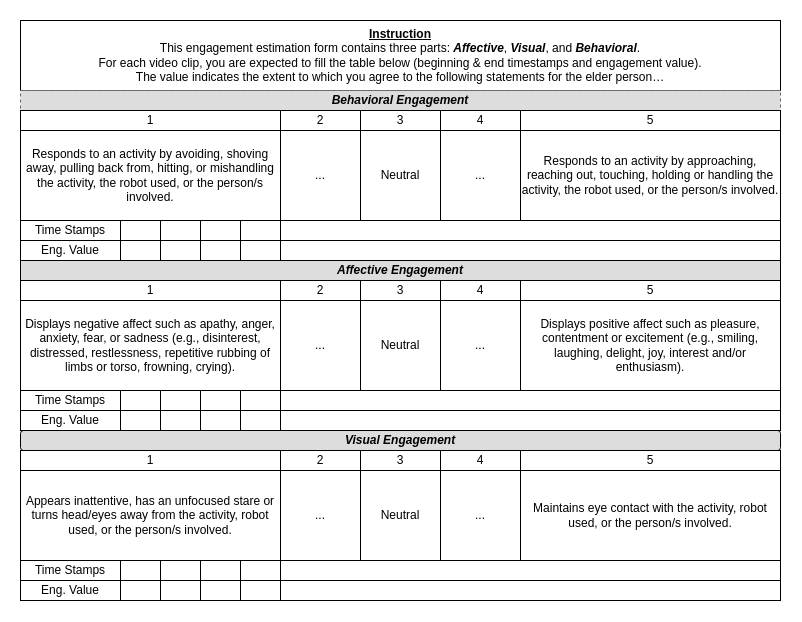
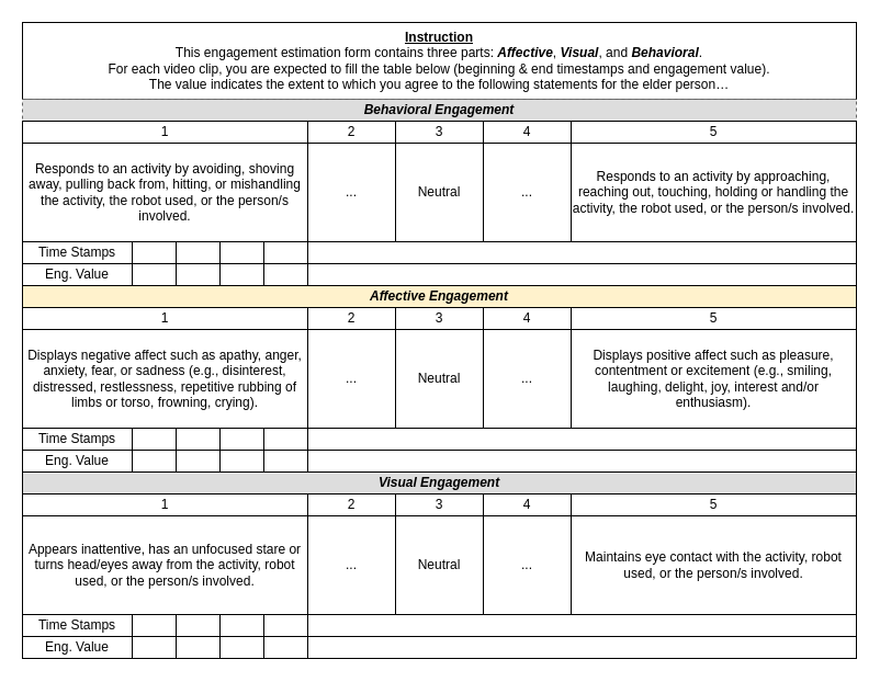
  <mxCell id="0" />
  <mxCell id="1" parent="0" />
  <mxCell id="2" value="&lt;div style=&quot;font-size: 12px;&quot;&gt;&lt;span style=&quot;font-size: 12px;&quot;&gt;&lt;b style=&quot;font-size: 12px;&quot;&gt;&lt;u style=&quot;font-size: 12px;&quot;&gt;Instruction&lt;/u&gt;&lt;/b&gt;&lt;/span&gt;&lt;br style=&quot;font-size: 12px;&quot;&gt;&lt;/div&gt;&lt;div style=&quot;font-size: 12px;&quot;&gt;This engagement estimation form contains three parts: &lt;b style=&quot;font-size: 12px;&quot;&gt;&lt;i style=&quot;font-size: 12px;&quot;&gt;Affective&lt;/i&gt;&lt;/b&gt;, &lt;b style=&quot;font-size: 12px;&quot;&gt;&lt;i style=&quot;font-size: 12px;&quot;&gt;Visual&lt;/i&gt;&lt;/b&gt;, and &lt;b style=&quot;font-size: 12px;&quot;&gt;&lt;i style=&quot;font-size: 12px;&quot;&gt;Behavioral&lt;/i&gt;&lt;/b&gt;.&lt;span style=&quot;font-size: 12px;&quot;&gt;&#09;&#09;&#09;&#09;&#09;&#09;&#09;&#09;&#09;&#09;&#09;&#09;&lt;/span&gt;&lt;/div&gt;&lt;div style=&quot;font-size: 12px;&quot;&gt;For each video clip, you are expected to fill the table below (beginning &amp;amp; end timestamps and engagement value).&lt;span style=&quot;font-size: 12px;&quot;&gt;&#09;&#09;&#09;&#09;&#09;&#09;&#09;&#09;&#09;&#09;&#09;&#09;&lt;/span&gt;&lt;/div&gt;&lt;div style=&quot;font-size: 12px;&quot;&gt;The value indicates the extent to which you agree to the following statements for the elder person…&lt;/div&gt;&lt;div style=&quot;font-size: 12px;&quot;&gt;&lt;span style=&quot;font-size: 12px;&quot;&gt;&#09;&#09;&#09;&#09;&#09;&#09;&#09;&#09;&#09;&#09;&#09;&#09;&lt;/span&gt;&lt;/div&gt;" style="rounded=0;whiteSpace=wrap;html=1;fontSize=12;fontFamily=Helvetica;fontColor=#000000;" parent="1" vertex="1"><mxGeometry x="20" y="20" width="760" height="70" as="geometry" /></mxCell>
  <mxCell id="3" value="&lt;b style=&quot;font-size: 12px;&quot;&gt;&lt;i style=&quot;font-size: 12px;&quot;&gt;Behavioral Engagement&lt;/i&gt;&lt;/b&gt;" style="rounded=0;whiteSpace=wrap;html=1;fontSize=12;fillColor=#dddddd;fontColor=#000000;strokeColor=#666666;fontFamily=Helvetica;dashed=1;" parent="1" vertex="1"><mxGeometry x="20" y="90" width="760" height="20" as="geometry" /></mxCell>
  <mxCell id="4" value="Responds to an activity by avoiding, shoving away, pulling back from, hitting, or mishandling the activity, the robot used, or the person/s involved." style="rounded=0;whiteSpace=wrap;html=1;fontSize=12;fontFamily=Helvetica;fontColor=#000000;" parent="1" vertex="1"><mxGeometry x="20" y="130" width="260" height="90" as="geometry" /></mxCell>
  <mxCell id="5" value="Responds to an activity by approaching, reaching out, touching, holding or handling the activity, the robot used, or the person/s involved." style="rounded=0;whiteSpace=wrap;html=1;fontSize=12;fontFamily=Helvetica;fontColor=#000000;" parent="1" vertex="1"><mxGeometry x="520" y="130" width="260" height="90" as="geometry" /></mxCell>
  <mxCell id="6" value="1" style="rounded=0;whiteSpace=wrap;html=1;fontSize=12;fontFamily=Helvetica;fontColor=#000000;" parent="1" vertex="1"><mxGeometry x="20" y="110" width="260" height="20" as="geometry" /></mxCell>
  <mxCell id="7" value="5" style="rounded=0;whiteSpace=wrap;html=1;fontSize=12;fontFamily=Helvetica;fontColor=#000000;" parent="1" vertex="1"><mxGeometry x="520" y="110" width="260" height="20" as="geometry" /></mxCell>
  <mxCell id="8" value="2" style="rounded=0;whiteSpace=wrap;html=1;fontSize=12;fontFamily=Helvetica;fontColor=#000000;" parent="1" vertex="1"><mxGeometry x="280" y="110" width="80" height="20" as="geometry" /></mxCell>
  <mxCell id="9" value="..." style="rounded=0;whiteSpace=wrap;html=1;fontSize=12;fontFamily=Helvetica;fontColor=#000000;" parent="1" vertex="1"><mxGeometry x="280" y="130" width="80" height="90" as="geometry" /></mxCell>
  <mxCell id="10" value="3" style="rounded=0;whiteSpace=wrap;html=1;fontSize=12;fontFamily=Helvetica;fontColor=#000000;" parent="1" vertex="1"><mxGeometry x="360" y="110" width="80" height="20" as="geometry" /></mxCell>
  <mxCell id="11" value="Neutral" style="rounded=0;whiteSpace=wrap;html=1;fontSize=12;fontFamily=Helvetica;fontColor=#000000;" parent="1" vertex="1"><mxGeometry x="360" y="130" width="80" height="90" as="geometry" /></mxCell>
  <mxCell id="12" value="4" style="rounded=0;whiteSpace=wrap;html=1;fontSize=12;fontFamily=Helvetica;fontColor=#000000;" parent="1" vertex="1"><mxGeometry x="440" y="110" width="80" height="20" as="geometry" /></mxCell>
  <mxCell id="13" value="..." style="rounded=0;whiteSpace=wrap;html=1;fontSize=12;fontFamily=Helvetica;fontColor=#000000;" parent="1" vertex="1"><mxGeometry x="440" y="130" width="80" height="90" as="geometry" /></mxCell>
  <mxCell id="14" value="" style="rounded=0;whiteSpace=wrap;html=1;fontSize=12;fontFamily=Helvetica;fontColor=#000000;" parent="1" vertex="1"><mxGeometry x="120" y="220" width="40" height="20" as="geometry" /></mxCell>
  <mxCell id="15" value="Time Stamps" style="rounded=0;whiteSpace=wrap;html=1;fontSize=12;fontFamily=Helvetica;fontColor=#000000;" parent="1" vertex="1"><mxGeometry x="20" y="220" width="100" height="20" as="geometry" /></mxCell>
  <mxCell id="16" value="Eng. Value" style="rounded=0;whiteSpace=wrap;html=1;fontSize=12;fontFamily=Helvetica;fontColor=#000000;" parent="1" vertex="1"><mxGeometry x="20" y="240" width="100" height="20" as="geometry" /></mxCell>
  <mxCell id="17" value="" style="rounded=0;whiteSpace=wrap;html=1;fontSize=12;fontFamily=Helvetica;align=left;fontColor=#000000;" parent="1" vertex="1"><mxGeometry x="280" y="220" width="500" height="20" as="geometry" /></mxCell>
- <mxCell id="18" value="&lt;b style=&quot;font-size: 12px;&quot;&gt;&lt;i style=&quot;font-size: 12px;&quot;&gt;Affective Engagement&lt;/i&gt;&lt;/b&gt;" style="rounded=0;whiteSpace=wrap;html=1;fontSize=12;fillColor=#DDDDDD;fontFamily=Helvetica;fontColor=#000000;" parent="1" vertex="1"><mxGeometry x="20" y="260" width="760" height="20" as="geometry" /></mxCell>
+ <mxCell id="18" value="&lt;b style=&quot;font-size: 12px;&quot;&gt;&lt;i style=&quot;font-size: 12px;&quot;&gt;Affective Engagement&lt;/i&gt;&lt;/b&gt;" style="rounded=0;whiteSpace=wrap;html=1;fontSize=12;fillColor=#fff2cc;fontFamily=Helvetica;fontColor=#000000;" parent="1" vertex="1"><mxGeometry x="20" y="260" width="760" height="20" as="geometry" /></mxCell>
  <mxCell id="19" value="Displays negative affect such as apathy, anger, anxiety, fear, or sadness (e.g., disinterest, distressed, restlessness, repetitive rubbing of limbs or torso, frowning, crying)." style="rounded=0;whiteSpace=wrap;html=1;fontSize=12;fontFamily=Helvetica;fontColor=#000000;" parent="1" vertex="1"><mxGeometry x="20" y="300" width="260" height="90" as="geometry" /></mxCell>
  <mxCell id="20" value="Displays positive affect such as pleasure, contentment or excitement (e.g., smiling, laughing, delight, joy, interest and/or enthusiasm)." style="rounded=0;whiteSpace=wrap;html=1;fontSize=12;fontFamily=Helvetica;fontColor=#000000;" parent="1" vertex="1"><mxGeometry x="520" y="300" width="260" height="90" as="geometry" /></mxCell>
  <mxCell id="21" value="..." style="rounded=0;whiteSpace=wrap;html=1;fontSize=12;fontFamily=Helvetica;fontColor=#000000;" parent="1" vertex="1"><mxGeometry x="280" y="300" width="80" height="90" as="geometry" /></mxCell>
  <mxCell id="22" value="Neutral" style="rounded=0;whiteSpace=wrap;html=1;fontSize=12;fontFamily=Helvetica;fontColor=#000000;" parent="1" vertex="1"><mxGeometry x="360" y="300" width="80" height="90" as="geometry" /></mxCell>
  <mxCell id="23" value="..." style="rounded=0;whiteSpace=wrap;html=1;fontSize=12;fontFamily=Helvetica;fontColor=#000000;" parent="1" vertex="1"><mxGeometry x="440" y="300" width="80" height="90" as="geometry" /></mxCell>
- <mxCell id="24" value="&lt;b style=&quot;font-size: 12px;&quot;&gt;&lt;i style=&quot;font-size: 12px;&quot;&gt;Visual Engagement&lt;/i&gt;&lt;/b&gt;" style="whiteSpace=wrap;html=1;fontSize=12;fillColor=#DDDDDD;fontFamily=Helvetica;fontColor=#000000;rounded=1;" parent="1" vertex="1"><mxGeometry x="20" y="430" width="760" height="20" as="geometry" /></mxCell>
+ <mxCell id="24" value="&lt;b style=&quot;font-size: 12px;&quot;&gt;&lt;i style=&quot;font-size: 12px;&quot;&gt;Visual Engagement&lt;/i&gt;&lt;/b&gt;" style="rounded=0;whiteSpace=wrap;html=1;fontSize=12;fillColor=#DDDDDD;fontFamily=Helvetica;fontColor=#000000;" parent="1" vertex="1"><mxGeometry x="20" y="430" width="760" height="20" as="geometry" /></mxCell>
  <mxCell id="25" value="&lt;span style=&quot;font-size: 12px; background-color: rgb(255, 255, 255);&quot;&gt;Appears inattentive, has an unfocused stare or turns head/eyes away from the activity, robot used, or the person/s involved.&lt;/span&gt;" style="rounded=0;whiteSpace=wrap;html=1;fontSize=12;fontFamily=Helvetica;fontColor=#000000;" parent="1" vertex="1"><mxGeometry x="20" y="470" width="260" height="90" as="geometry" /></mxCell>
  <mxCell id="26" value="Maintains eye contact with the activity, robot used, or the person/s involved." style="rounded=0;whiteSpace=wrap;html=1;fontSize=12;fontFamily=Helvetica;fontColor=#000000;" parent="1" vertex="1"><mxGeometry x="520" y="470" width="260" height="90" as="geometry" /></mxCell>
  <mxCell id="27" value="..." style="rounded=0;whiteSpace=wrap;html=1;fontSize=12;fontFamily=Helvetica;fontColor=#000000;" parent="1" vertex="1"><mxGeometry x="280" y="470" width="80" height="90" as="geometry" /></mxCell>
  <mxCell id="28" value="Neutral" style="rounded=0;whiteSpace=wrap;html=1;fontSize=12;fontFamily=Helvetica;fontColor=#000000;" parent="1" vertex="1"><mxGeometry x="360" y="470" width="80" height="90" as="geometry" /></mxCell>
  <mxCell id="29" value="..." style="rounded=0;whiteSpace=wrap;html=1;fontSize=12;fontFamily=Helvetica;fontColor=#000000;" parent="1" vertex="1"><mxGeometry x="440" y="470" width="80" height="90" as="geometry" /></mxCell>
  <mxCell id="30" value="" style="rounded=0;whiteSpace=wrap;html=1;fontSize=12;fontFamily=Helvetica;fontColor=#000000;" parent="1" vertex="1"><mxGeometry x="160" y="220" width="40" height="20" as="geometry" /></mxCell>
  <mxCell id="31" value="" style="rounded=0;whiteSpace=wrap;html=1;fontSize=12;fontFamily=Helvetica;fontColor=#000000;" parent="1" vertex="1"><mxGeometry x="200" y="220" width="40" height="20" as="geometry" /></mxCell>
  <mxCell id="32" value="" style="rounded=0;whiteSpace=wrap;html=1;fontSize=12;fontFamily=Helvetica;fontColor=#000000;" parent="1" vertex="1"><mxGeometry x="240" y="220" width="40" height="20" as="geometry" /></mxCell>
  <mxCell id="33" value="" style="rounded=0;whiteSpace=wrap;html=1;fontSize=12;fontFamily=Helvetica;fontColor=#000000;" vertex="1" parent="1"><mxGeometry x="120" y="240" width="40" height="20" as="geometry" /></mxCell>
  <mxCell id="34" value="" style="rounded=0;whiteSpace=wrap;html=1;fontSize=12;fontFamily=Helvetica;fontColor=#000000;" vertex="1" parent="1"><mxGeometry x="280" y="240" width="500" height="20" as="geometry" /></mxCell>
  <mxCell id="35" value="" style="rounded=0;whiteSpace=wrap;html=1;fontSize=12;fontFamily=Helvetica;fontColor=#000000;" vertex="1" parent="1"><mxGeometry x="160" y="240" width="40" height="20" as="geometry" /></mxCell>
  <mxCell id="36" value="" style="rounded=0;whiteSpace=wrap;html=1;fontSize=12;fontFamily=Helvetica;fontColor=#000000;" vertex="1" parent="1"><mxGeometry x="200" y="240" width="40" height="20" as="geometry" /></mxCell>
  <mxCell id="37" value="" style="rounded=0;whiteSpace=wrap;html=1;fontSize=12;fontFamily=Helvetica;fontColor=#000000;" vertex="1" parent="1"><mxGeometry x="240" y="240" width="40" height="20" as="geometry" /></mxCell>
  <mxCell id="38" value="1" style="rounded=0;whiteSpace=wrap;html=1;fontSize=12;fontFamily=Helvetica;fontColor=#000000;" vertex="1" parent="1"><mxGeometry x="20" y="280" width="260" height="20" as="geometry" /></mxCell>
  <mxCell id="39" value="5" style="rounded=0;whiteSpace=wrap;html=1;fontSize=12;fontFamily=Helvetica;fontColor=#000000;" vertex="1" parent="1"><mxGeometry x="520" y="280" width="260" height="20" as="geometry" /></mxCell>
  <mxCell id="40" value="2" style="rounded=0;whiteSpace=wrap;html=1;fontSize=12;fontFamily=Helvetica;fontColor=#000000;" vertex="1" parent="1"><mxGeometry x="280" y="280" width="80" height="20" as="geometry" /></mxCell>
  <mxCell id="41" value="3" style="rounded=0;whiteSpace=wrap;html=1;fontSize=12;fontFamily=Helvetica;fontColor=#000000;" vertex="1" parent="1"><mxGeometry x="360" y="280" width="80" height="20" as="geometry" /></mxCell>
  <mxCell id="42" value="4" style="rounded=0;whiteSpace=wrap;html=1;fontSize=12;fontFamily=Helvetica;fontColor=#000000;" vertex="1" parent="1"><mxGeometry x="440" y="280" width="80" height="20" as="geometry" /></mxCell>
  <mxCell id="43" value="" style="rounded=0;whiteSpace=wrap;html=1;fontSize=12;fontFamily=Helvetica;fontColor=#000000;" vertex="1" parent="1"><mxGeometry x="120" y="390" width="40" height="20" as="geometry" /></mxCell>
  <mxCell id="44" value="Time Stamps" style="rounded=0;whiteSpace=wrap;html=1;fontSize=12;fontFamily=Helvetica;fontColor=#000000;" vertex="1" parent="1"><mxGeometry x="20" y="390" width="100" height="20" as="geometry" /></mxCell>
  <mxCell id="45" value="Eng. Value" style="rounded=0;whiteSpace=wrap;html=1;fontSize=12;fontFamily=Helvetica;fontColor=#000000;" vertex="1" parent="1"><mxGeometry x="20" y="410" width="100" height="20" as="geometry" /></mxCell>
  <mxCell id="46" value="" style="rounded=0;whiteSpace=wrap;html=1;fontSize=12;fontFamily=Helvetica;fontColor=#000000;" vertex="1" parent="1"><mxGeometry x="280" y="390" width="500" height="20" as="geometry" /></mxCell>
  <mxCell id="47" value="" style="rounded=0;whiteSpace=wrap;html=1;fontSize=12;fontFamily=Helvetica;fontColor=#000000;" vertex="1" parent="1"><mxGeometry x="160" y="390" width="40" height="20" as="geometry" /></mxCell>
  <mxCell id="48" value="" style="rounded=0;whiteSpace=wrap;html=1;fontSize=12;fontFamily=Helvetica;fontColor=#000000;" vertex="1" parent="1"><mxGeometry x="200" y="390" width="40" height="20" as="geometry" /></mxCell>
  <mxCell id="49" value="" style="rounded=0;whiteSpace=wrap;html=1;fontSize=12;fontFamily=Helvetica;fontColor=#000000;" vertex="1" parent="1"><mxGeometry x="240" y="390" width="40" height="20" as="geometry" /></mxCell>
  <mxCell id="50" value="" style="rounded=0;whiteSpace=wrap;html=1;fontSize=12;fontFamily=Helvetica;fontColor=#000000;" vertex="1" parent="1"><mxGeometry x="120" y="410" width="40" height="20" as="geometry" /></mxCell>
  <mxCell id="51" value="" style="rounded=0;whiteSpace=wrap;html=1;fontSize=12;fontFamily=Helvetica;fontColor=#000000;" vertex="1" parent="1"><mxGeometry x="280" y="410" width="500" height="20" as="geometry" /></mxCell>
  <mxCell id="52" value="" style="rounded=0;whiteSpace=wrap;html=1;fontSize=12;fontFamily=Helvetica;fontColor=#000000;" vertex="1" parent="1"><mxGeometry x="160" y="410" width="40" height="20" as="geometry" /></mxCell>
  <mxCell id="53" value="" style="rounded=0;whiteSpace=wrap;html=1;fontSize=12;fontFamily=Helvetica;fontColor=#000000;" vertex="1" parent="1"><mxGeometry x="200" y="410" width="40" height="20" as="geometry" /></mxCell>
  <mxCell id="54" value="" style="rounded=0;whiteSpace=wrap;html=1;fontSize=12;fontFamily=Helvetica;fontColor=#000000;" vertex="1" parent="1"><mxGeometry x="240" y="410" width="40" height="20" as="geometry" /></mxCell>
  <mxCell id="55" value="1" style="rounded=0;whiteSpace=wrap;html=1;fontSize=12;fontFamily=Helvetica;fontColor=#000000;" vertex="1" parent="1"><mxGeometry x="20" y="450" width="260" height="20" as="geometry" /></mxCell>
  <mxCell id="56" value="5" style="rounded=0;whiteSpace=wrap;html=1;fontSize=12;fontFamily=Helvetica;fontColor=#000000;" vertex="1" parent="1"><mxGeometry x="520" y="450" width="260" height="20" as="geometry" /></mxCell>
  <mxCell id="57" value="2" style="rounded=0;whiteSpace=wrap;html=1;fontSize=12;fontFamily=Helvetica;fontColor=#000000;" vertex="1" parent="1"><mxGeometry x="280" y="450" width="80" height="20" as="geometry" /></mxCell>
  <mxCell id="58" value="3" style="rounded=0;whiteSpace=wrap;html=1;fontSize=12;fontFamily=Helvetica;fontColor=#000000;" vertex="1" parent="1"><mxGeometry x="360" y="450" width="80" height="20" as="geometry" /></mxCell>
  <mxCell id="59" value="4" style="rounded=0;whiteSpace=wrap;html=1;fontSize=12;fontFamily=Helvetica;fontColor=#000000;" vertex="1" parent="1"><mxGeometry x="440" y="450" width="80" height="20" as="geometry" /></mxCell>
  <mxCell id="60" value="" style="rounded=0;whiteSpace=wrap;html=1;fontSize=12;fontFamily=Helvetica;fontColor=#000000;" vertex="1" parent="1"><mxGeometry x="120" y="560" width="40" height="20" as="geometry" /></mxCell>
  <mxCell id="61" value="Time Stamps" style="rounded=0;whiteSpace=wrap;html=1;fontSize=12;fontFamily=Helvetica;fontColor=#000000;" vertex="1" parent="1"><mxGeometry x="20" y="560" width="100" height="20" as="geometry" /></mxCell>
  <mxCell id="62" value="Eng. Value" style="rounded=0;whiteSpace=wrap;html=1;fontSize=12;fontFamily=Helvetica;fontColor=#000000;" vertex="1" parent="1"><mxGeometry x="20" y="580" width="100" height="20" as="geometry" /></mxCell>
  <mxCell id="63" value="" style="rounded=0;whiteSpace=wrap;html=1;fontSize=12;fontFamily=Helvetica;fontColor=#000000;" vertex="1" parent="1"><mxGeometry x="280" y="560" width="500" height="20" as="geometry" /></mxCell>
  <mxCell id="64" value="" style="rounded=0;whiteSpace=wrap;html=1;fontSize=12;fontFamily=Helvetica;fontColor=#000000;" vertex="1" parent="1"><mxGeometry x="160" y="560" width="40" height="20" as="geometry" /></mxCell>
  <mxCell id="65" value="" style="rounded=0;whiteSpace=wrap;html=1;fontSize=12;fontFamily=Helvetica;fontColor=#000000;" vertex="1" parent="1"><mxGeometry x="200" y="560" width="40" height="20" as="geometry" /></mxCell>
  <mxCell id="66" value="" style="rounded=0;whiteSpace=wrap;html=1;fontSize=12;fontFamily=Helvetica;fontColor=#000000;" vertex="1" parent="1"><mxGeometry x="240" y="560" width="40" height="20" as="geometry" /></mxCell>
  <mxCell id="67" value="" style="rounded=0;whiteSpace=wrap;html=1;fontSize=12;fontFamily=Helvetica;fontColor=#000000;" vertex="1" parent="1"><mxGeometry x="120" y="580" width="40" height="20" as="geometry" /></mxCell>
  <mxCell id="68" value="" style="rounded=0;whiteSpace=wrap;html=1;fontSize=12;fontFamily=Helvetica;fontColor=#000000;" vertex="1" parent="1"><mxGeometry x="280" y="580" width="500" height="20" as="geometry" /></mxCell>
  <mxCell id="69" value="" style="rounded=0;whiteSpace=wrap;html=1;fontSize=12;fontFamily=Helvetica;fontColor=#000000;" vertex="1" parent="1"><mxGeometry x="160" y="580" width="40" height="20" as="geometry" /></mxCell>
  <mxCell id="70" value="" style="rounded=0;whiteSpace=wrap;html=1;fontSize=12;fontFamily=Helvetica;fontColor=#000000;" vertex="1" parent="1"><mxGeometry x="200" y="580" width="40" height="20" as="geometry" /></mxCell>
  <mxCell id="71" value="" style="rounded=0;whiteSpace=wrap;html=1;fontSize=12;fontFamily=Helvetica;fontColor=#000000;" vertex="1" parent="1"><mxGeometry x="240" y="580" width="40" height="20" as="geometry" /></mxCell>
